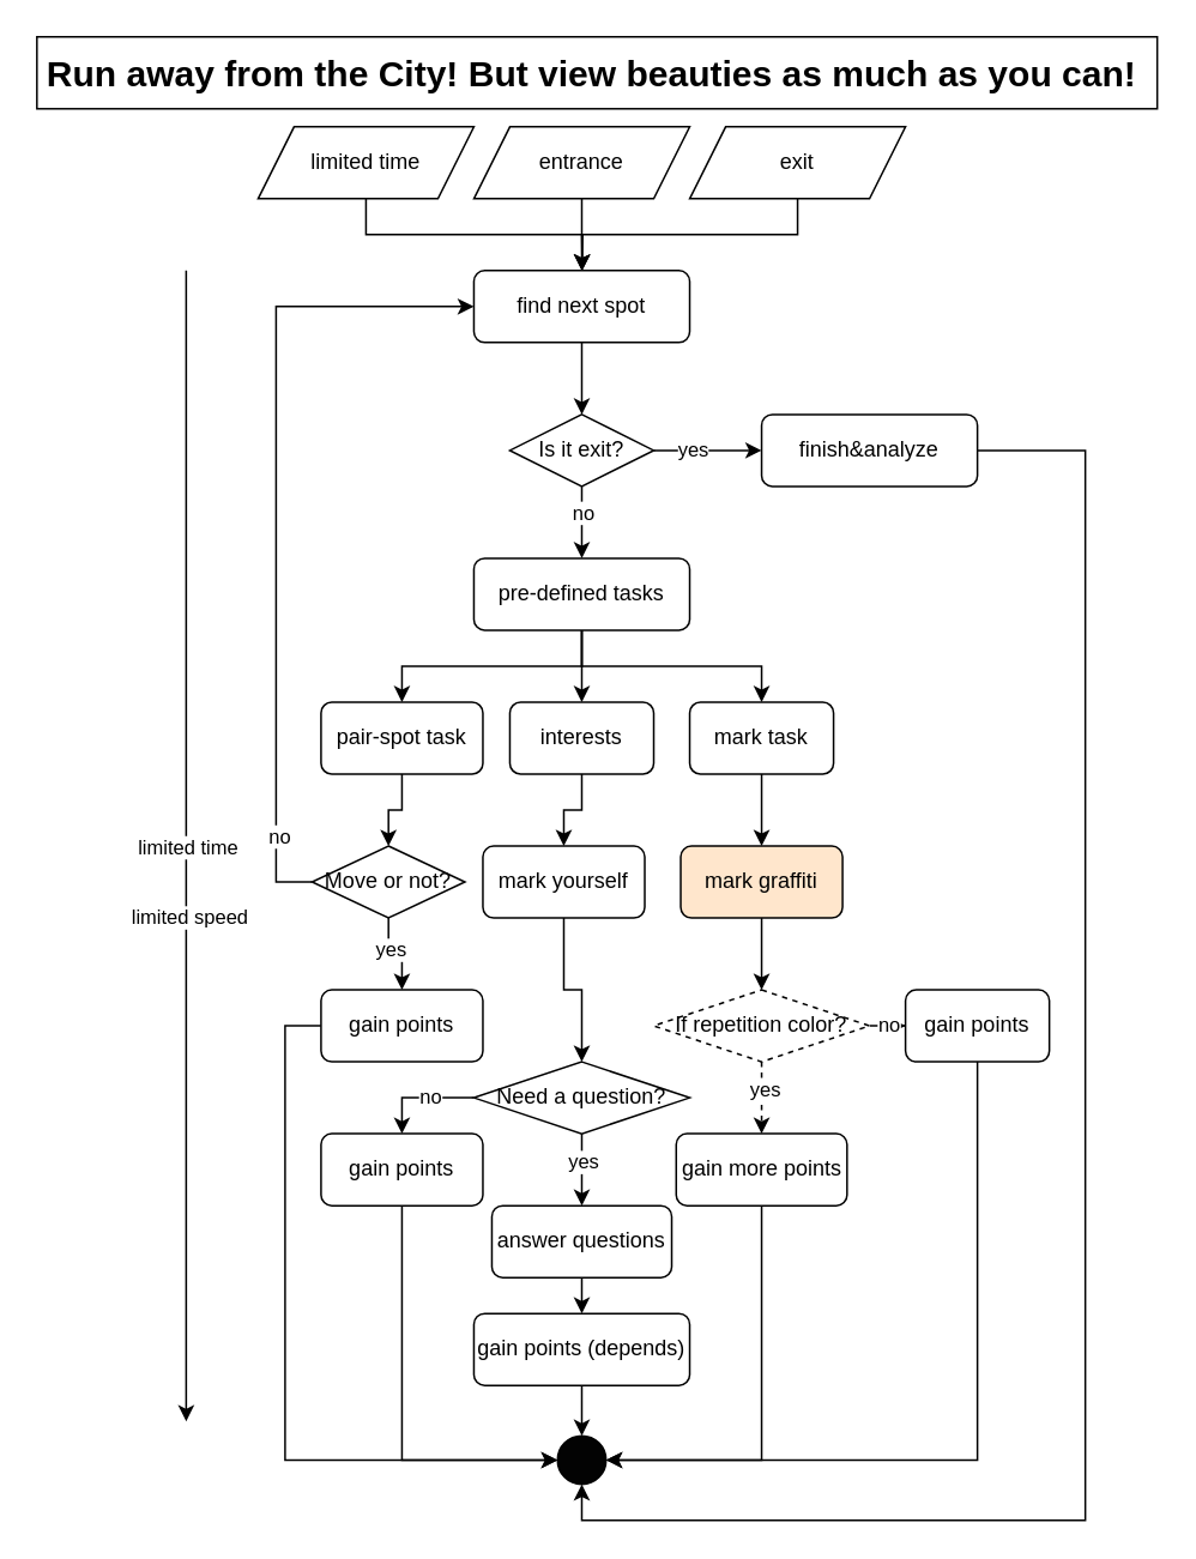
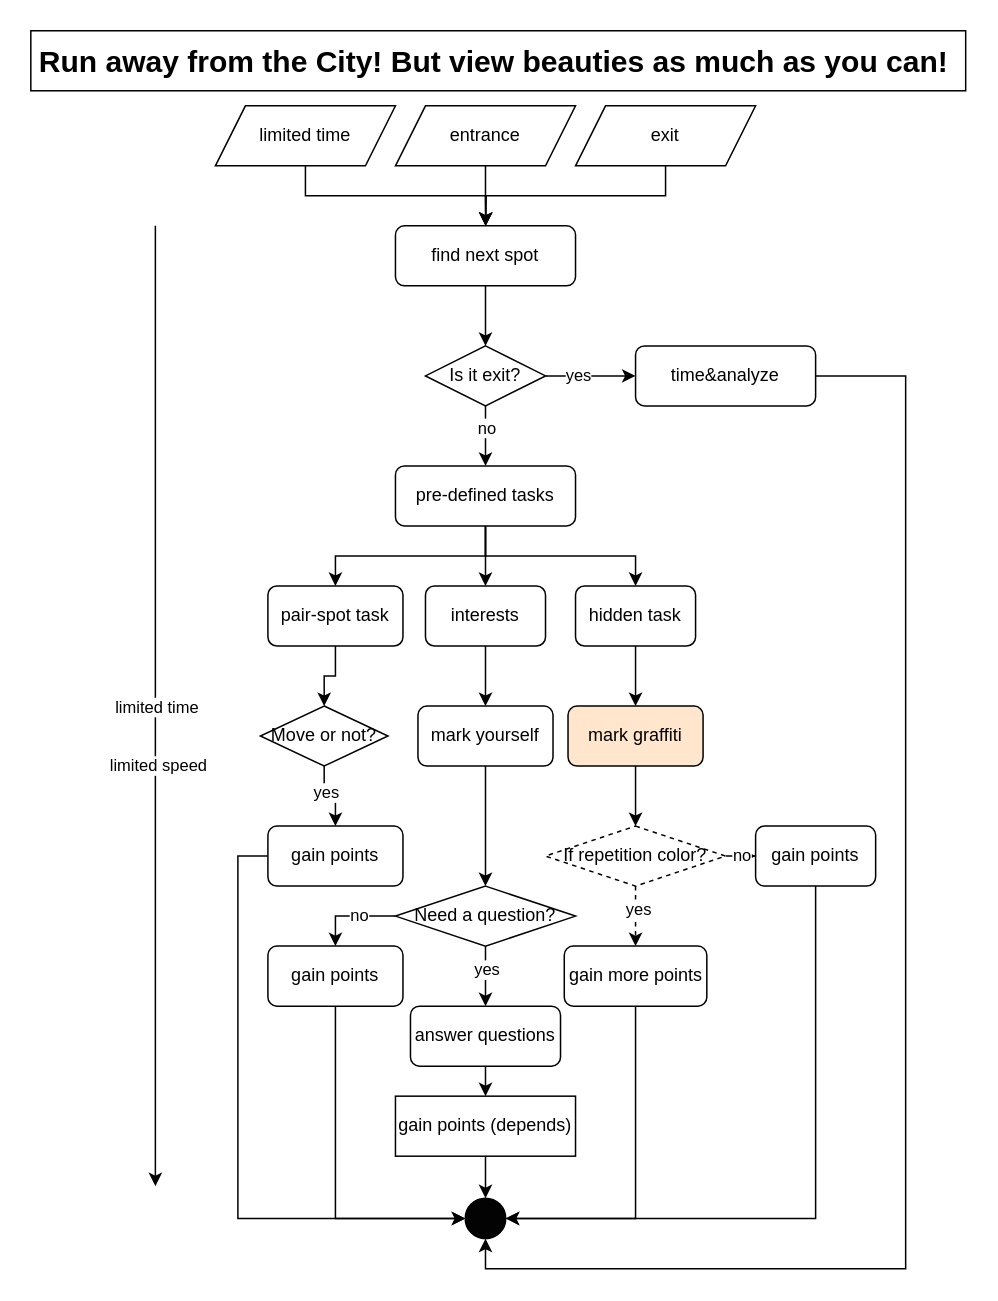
  <mxCell id="0" />
  <mxCell id="1" parent="0" />
  <mxCell id="2" style="edgeStyle=orthogonalEdgeStyle;rounded=0;orthogonalLoop=1;jettySize=auto;html=1;exitX=0.5;exitY=1;exitDx=0;exitDy=0;" parent="1" source="3" target="9" edge="1"><mxGeometry relative="1" as="geometry" /></mxCell>
  <mxCell id="3" value="limited time" style="shape=parallelogram;perimeter=parallelogramPerimeter;whiteSpace=wrap;html=1;fixedSize=1;" parent="1" vertex="1"><mxGeometry x="143" y="70" width="120" height="40" as="geometry" /></mxCell>
  <mxCell id="4" style="edgeStyle=orthogonalEdgeStyle;rounded=0;orthogonalLoop=1;jettySize=auto;html=1;exitX=0.5;exitY=1;exitDx=0;exitDy=0;" parent="1" source="5" edge="1"><mxGeometry relative="1" as="geometry"><mxPoint x="323.31" y="150" as="targetPoint" /></mxGeometry></mxCell>
  <mxCell id="5" value="entrance" style="shape=parallelogram;perimeter=parallelogramPerimeter;whiteSpace=wrap;html=1;fixedSize=1;" parent="1" vertex="1"><mxGeometry x="263" y="70" width="120" height="40" as="geometry" /></mxCell>
  <mxCell id="6" style="edgeStyle=orthogonalEdgeStyle;rounded=0;orthogonalLoop=1;jettySize=auto;html=1;exitX=0.5;exitY=1;exitDx=0;exitDy=0;" parent="1" source="7" edge="1"><mxGeometry relative="1" as="geometry"><mxPoint x="323" y="150" as="targetPoint" /></mxGeometry></mxCell>
  <mxCell id="7" value="exit" style="shape=parallelogram;perimeter=parallelogramPerimeter;whiteSpace=wrap;html=1;fixedSize=1;" parent="1" vertex="1"><mxGeometry x="383" y="70" width="120" height="40" as="geometry" /></mxCell>
  <mxCell id="8" style="edgeStyle=orthogonalEdgeStyle;rounded=0;orthogonalLoop=1;jettySize=auto;html=1;exitX=0.5;exitY=1;exitDx=0;exitDy=0;entryX=0.5;entryY=0;entryDx=0;entryDy=0;" parent="1" source="9" target="14" edge="1"><mxGeometry relative="1" as="geometry" /></mxCell>
  <mxCell id="9" value="find next spot" style="rounded=1;whiteSpace=wrap;html=1;" parent="1" vertex="1"><mxGeometry x="263" y="150" width="120" height="40" as="geometry" /></mxCell>
  <mxCell id="10" style="edgeStyle=orthogonalEdgeStyle;rounded=0;orthogonalLoop=1;jettySize=auto;html=1;exitX=1;exitY=0.5;exitDx=0;exitDy=0;entryX=0;entryY=0.5;entryDx=0;entryDy=0;" parent="1" source="14" target="16" edge="1"><mxGeometry relative="1" as="geometry" /></mxCell>
  <mxCell id="11" value="yes" style="edgeLabel;html=1;align=center;verticalAlign=middle;resizable=0;points=[];" parent="10" vertex="1" connectable="0"><mxGeometry x="-0.3" y="1" relative="1" as="geometry"><mxPoint as="offset" /></mxGeometry></mxCell>
  <mxCell id="12" style="edgeStyle=orthogonalEdgeStyle;rounded=0;orthogonalLoop=1;jettySize=auto;html=1;exitX=0.5;exitY=1;exitDx=0;exitDy=0;entryX=0.5;entryY=0;entryDx=0;entryDy=0;" parent="1" source="14" target="20" edge="1"><mxGeometry relative="1" as="geometry" /></mxCell>
  <mxCell id="13" value="no" style="edgeLabel;html=1;align=center;verticalAlign=middle;resizable=0;points=[];" parent="12" vertex="1" connectable="0"><mxGeometry x="-0.281" relative="1" as="geometry"><mxPoint as="offset" /></mxGeometry></mxCell>
  <mxCell id="14" value="Is it exit?" style="rhombus;whiteSpace=wrap;html=1;" parent="1" vertex="1"><mxGeometry x="283" y="230" width="80" height="40" as="geometry" /></mxCell>
  <mxCell id="15" style="edgeStyle=orthogonalEdgeStyle;rounded=0;orthogonalLoop=1;jettySize=auto;html=1;exitX=1;exitY=0.5;exitDx=0;exitDy=0;entryX=0.5;entryY=1;entryDx=0;entryDy=0;" parent="1" source="16" target="61" edge="1"><mxGeometry relative="1" as="geometry"><Array as="points"><mxPoint x="603" y="250" /><mxPoint x="603" y="845" /><mxPoint x="323" y="845" /></Array></mxGeometry></mxCell>
- <mxCell id="16" value="finish&amp;amp;analyze" style="rounded=1;whiteSpace=wrap;html=1;" parent="1" vertex="1"><mxGeometry x="423" y="230" width="120" height="40" as="geometry" /></mxCell>
+ <mxCell id="16" value="time&amp;amp;analyze" style="rounded=1;whiteSpace=wrap;html=1;" parent="1" vertex="1"><mxGeometry x="423" y="230" width="120" height="40" as="geometry" /></mxCell>
  <mxCell id="17" style="edgeStyle=orthogonalEdgeStyle;rounded=0;orthogonalLoop=1;jettySize=auto;html=1;exitX=0.5;exitY=1;exitDx=0;exitDy=0;entryX=0.5;entryY=0;entryDx=0;entryDy=0;" parent="1" source="20" target="31" edge="1"><mxGeometry relative="1" as="geometry" /></mxCell>
  <mxCell id="18" style="edgeStyle=orthogonalEdgeStyle;rounded=0;orthogonalLoop=1;jettySize=auto;html=1;entryX=0.5;entryY=0;entryDx=0;entryDy=0;" parent="1" source="20" target="24" edge="1"><mxGeometry relative="1" as="geometry" /></mxCell>
  <mxCell id="19" style="edgeStyle=orthogonalEdgeStyle;rounded=0;orthogonalLoop=1;jettySize=auto;html=1;entryX=0.5;entryY=0;entryDx=0;entryDy=0;" parent="1" source="20" target="22" edge="1"><mxGeometry relative="1" as="geometry" /></mxCell>
  <mxCell id="20" value="pre-defined tasks" style="rounded=1;whiteSpace=wrap;html=1;" parent="1" vertex="1"><mxGeometry x="263" y="310" width="120" height="40" as="geometry" /></mxCell>
  <mxCell id="21" style="edgeStyle=orthogonalEdgeStyle;rounded=0;orthogonalLoop=1;jettySize=auto;html=1;entryX=0.5;entryY=0;entryDx=0;entryDy=0;" parent="1" source="22" target="49" edge="1"><mxGeometry relative="1" as="geometry" /></mxCell>
- <mxCell id="22" value="mark task" style="rounded=1;whiteSpace=wrap;html=1;" parent="1" vertex="1"><mxGeometry x="383" y="390" width="80" height="40" as="geometry" /></mxCell>
+ <mxCell id="22" value="hidden task" style="rounded=1;whiteSpace=wrap;html=1;" parent="1" vertex="1"><mxGeometry x="383" y="390" width="80" height="40" as="geometry" /></mxCell>
  <mxCell id="23" style="edgeStyle=orthogonalEdgeStyle;rounded=0;orthogonalLoop=1;jettySize=auto;html=1;exitX=0.5;exitY=1;exitDx=0;exitDy=0;entryX=0.5;entryY=0;entryDx=0;entryDy=0;" parent="1" source="24" target="35" edge="1"><mxGeometry relative="1" as="geometry" /></mxCell>
  <mxCell id="24" value="interests" style="rounded=1;whiteSpace=wrap;html=1;glass=0;" parent="1" vertex="1"><mxGeometry x="283" y="390" width="80" height="40" as="geometry" /></mxCell>
  <mxCell id="25" style="edgeStyle=orthogonalEdgeStyle;rounded=0;orthogonalLoop=1;jettySize=auto;html=1;exitX=0.5;exitY=1;exitDx=0;exitDy=0;entryX=0.5;entryY=0;entryDx=0;entryDy=0;" parent="1" source="29" target="33" edge="1"><mxGeometry relative="1" as="geometry" /></mxCell>
  <mxCell id="26" value="yes" style="edgeLabel;html=1;align=center;verticalAlign=middle;resizable=0;points=[];" parent="25" vertex="1" connectable="0"><mxGeometry x="-0.292" y="1" relative="1" as="geometry"><mxPoint as="offset" /></mxGeometry></mxCell>
- <mxCell id="27" style="edgeStyle=orthogonalEdgeStyle;rounded=0;orthogonalLoop=1;jettySize=auto;html=1;exitX=0;exitY=0.5;exitDx=0;exitDy=0;entryX=0;entryY=0.5;entryDx=0;entryDy=0;" parent="1" source="29" target="9" edge="1"><mxGeometry relative="1" as="geometry" /></mxCell>
- <mxCell id="28" value="no" style="edgeLabel;html=1;align=center;verticalAlign=middle;resizable=0;points=[];" parent="27" vertex="1" connectable="0"><mxGeometry x="-0.795" y="-1" relative="1" as="geometry"><mxPoint as="offset" /></mxGeometry></mxCell>
  <mxCell id="29" value="Move or not?" style="rhombus;whiteSpace=wrap;html=1;" parent="1" vertex="1"><mxGeometry x="173" y="470" width="85" height="40" as="geometry" /></mxCell>
  <mxCell id="30" style="edgeStyle=orthogonalEdgeStyle;rounded=0;orthogonalLoop=1;jettySize=auto;html=1;exitX=0.5;exitY=1;exitDx=0;exitDy=0;entryX=0.5;entryY=0;entryDx=0;entryDy=0;" parent="1" source="31" target="29" edge="1"><mxGeometry relative="1" as="geometry" /></mxCell>
  <mxCell id="31" value="pair-spot task" style="rounded=1;whiteSpace=wrap;html=1;" parent="1" vertex="1"><mxGeometry x="178" y="390" width="90" height="40" as="geometry" /></mxCell>
  <mxCell id="32" style="edgeStyle=orthogonalEdgeStyle;rounded=0;orthogonalLoop=1;jettySize=auto;html=1;exitX=0;exitY=0.5;exitDx=0;exitDy=0;entryX=0;entryY=0.5;entryDx=0;entryDy=0;" parent="1" source="33" target="61" edge="1"><mxGeometry relative="1" as="geometry" /></mxCell>
  <mxCell id="33" value="gain points" style="rounded=1;whiteSpace=wrap;html=1;" parent="1" vertex="1"><mxGeometry x="178" y="550" width="90" height="40" as="geometry" /></mxCell>
  <mxCell id="34" style="edgeStyle=orthogonalEdgeStyle;rounded=0;orthogonalLoop=1;jettySize=auto;html=1;entryX=0.5;entryY=0;entryDx=0;entryDy=0;" parent="1" source="35" target="43" edge="1"><mxGeometry relative="1" as="geometry" /></mxCell>
- <mxCell id="35" value="mark yourself" style="rounded=1;whiteSpace=wrap;html=1;" parent="1" vertex="1"><mxGeometry x="268" y="470" width="90" height="40" as="geometry" /></mxCell>
+ <mxCell id="35" value="mark yourself" style="rounded=1;whiteSpace=wrap;html=1;" parent="1" vertex="1"><mxGeometry x="278" y="470" width="90" height="40" as="geometry" /></mxCell>
  <mxCell id="36" value="" style="endArrow=classic;html=1;rounded=0;" parent="1" edge="1"><mxGeometry relative="1" as="geometry"><mxPoint x="103" y="150" as="sourcePoint" /><mxPoint x="103" y="790" as="targetPoint" /></mxGeometry></mxCell>
  <mxCell id="37" value="limited time" style="edgeLabel;resizable=0;html=1;align=center;verticalAlign=middle;" parent="36" connectable="0" vertex="1"><mxGeometry relative="1" as="geometry" /></mxCell>
  <mxCell id="38" value="limited speed" style="edgeLabel;html=1;align=center;verticalAlign=middle;resizable=0;points=[];" parent="36" vertex="1" connectable="0"><mxGeometry x="0.121" y="1" relative="1" as="geometry"><mxPoint as="offset" /></mxGeometry></mxCell>
  <mxCell id="39" style="edgeStyle=orthogonalEdgeStyle;rounded=0;orthogonalLoop=1;jettySize=auto;html=1;exitX=0;exitY=0.5;exitDx=0;exitDy=0;entryX=0.5;entryY=0;entryDx=0;entryDy=0;" parent="1" source="43" target="56" edge="1"><mxGeometry relative="1" as="geometry" /></mxCell>
  <mxCell id="40" value="no" style="edgeLabel;html=1;align=center;verticalAlign=middle;resizable=0;points=[];" parent="39" vertex="1" connectable="0"><mxGeometry x="-0.175" y="-1" relative="1" as="geometry"><mxPoint as="offset" /></mxGeometry></mxCell>
  <mxCell id="41" style="edgeStyle=orthogonalEdgeStyle;rounded=0;orthogonalLoop=1;jettySize=auto;html=1;exitX=0.5;exitY=1;exitDx=0;exitDy=0;entryX=0.5;entryY=0;entryDx=0;entryDy=0;" parent="1" source="43" target="45" edge="1"><mxGeometry relative="1" as="geometry" /></mxCell>
  <mxCell id="42" value="yes" style="edgeLabel;html=1;align=center;verticalAlign=middle;resizable=0;points=[];" parent="41" vertex="1" connectable="0"><mxGeometry x="-0.246" relative="1" as="geometry"><mxPoint as="offset" /></mxGeometry></mxCell>
  <mxCell id="43" value="Need a question?" style="rhombus;whiteSpace=wrap;html=1;" parent="1" vertex="1"><mxGeometry x="263" y="590" width="120" height="40" as="geometry" /></mxCell>
  <mxCell id="44" style="edgeStyle=orthogonalEdgeStyle;rounded=0;orthogonalLoop=1;jettySize=auto;html=1;exitX=0.5;exitY=1;exitDx=0;exitDy=0;entryX=0.5;entryY=0;entryDx=0;entryDy=0;" parent="1" source="45" target="47" edge="1"><mxGeometry relative="1" as="geometry" /></mxCell>
  <mxCell id="45" value="answer questions" style="rounded=1;whiteSpace=wrap;html=1;" parent="1" vertex="1"><mxGeometry x="273" y="670" width="100" height="40" as="geometry" /></mxCell>
  <mxCell id="46" style="edgeStyle=orthogonalEdgeStyle;rounded=0;orthogonalLoop=1;jettySize=auto;html=1;entryX=0.5;entryY=0;entryDx=0;entryDy=0;" parent="1" source="47" target="61" edge="1"><mxGeometry relative="1" as="geometry" /></mxCell>
- <mxCell id="47" value="gain points (depends)" style="rounded=1;whiteSpace=wrap;html=1;" parent="1" vertex="1"><mxGeometry x="263" y="730" width="120" height="40" as="geometry" /></mxCell>
+ <mxCell id="47" value="gain points (depends)" style="whiteSpace=wrap;html=1;rounded=0;" parent="1" vertex="1"><mxGeometry x="263" y="730" width="120" height="40" as="geometry" /></mxCell>
  <mxCell id="48" style="edgeStyle=orthogonalEdgeStyle;rounded=0;orthogonalLoop=1;jettySize=auto;html=1;entryX=0.5;entryY=0;entryDx=0;entryDy=0;" parent="1" source="49" target="54" edge="1"><mxGeometry relative="1" as="geometry" /></mxCell>
  <mxCell id="49" value="mark graffiti" style="rounded=1;whiteSpace=wrap;html=1;fillColor=#ffe6cc;" parent="1" vertex="1"><mxGeometry x="378" y="470" width="90" height="40" as="geometry" /></mxCell>
  <mxCell id="50" style="edgeStyle=orthogonalEdgeStyle;rounded=0;orthogonalLoop=1;jettySize=auto;html=1;exitX=0.5;exitY=1;exitDx=0;exitDy=0;entryX=0.5;entryY=0;entryDx=0;entryDy=0;dashed=1;" parent="1" source="54" target="58" edge="1"><mxGeometry relative="1" as="geometry" /></mxCell>
  <mxCell id="51" value="yes" style="edgeLabel;html=1;align=center;verticalAlign=middle;resizable=0;points=[];" parent="50" vertex="1" connectable="0"><mxGeometry x="-0.246" y="1" relative="1" as="geometry"><mxPoint as="offset" /></mxGeometry></mxCell>
  <mxCell id="52" style="edgeStyle=orthogonalEdgeStyle;rounded=0;orthogonalLoop=1;jettySize=auto;html=1;" parent="1" source="54" target="60" edge="1"><mxGeometry relative="1" as="geometry" /></mxCell>
  <mxCell id="53" value="no" style="edgeLabel;html=1;align=center;verticalAlign=middle;resizable=0;points=[];" parent="52" vertex="1" connectable="0"><mxGeometry x="0.682" y="1" relative="1" as="geometry"><mxPoint as="offset" /></mxGeometry></mxCell>
  <mxCell id="54" value="If&amp;nbsp;repetition color?" style="rhombus;whiteSpace=wrap;html=1;dashed=1;" parent="1" vertex="1"><mxGeometry x="363" y="550" width="120" height="40" as="geometry" /></mxCell>
  <mxCell id="55" style="edgeStyle=orthogonalEdgeStyle;rounded=0;orthogonalLoop=1;jettySize=auto;html=1;entryX=0;entryY=0.5;entryDx=0;entryDy=0;" parent="1" source="56" target="61" edge="1"><mxGeometry relative="1" as="geometry"><Array as="points"><mxPoint x="223" y="811" /></Array></mxGeometry></mxCell>
  <mxCell id="56" value="gain points" style="rounded=1;whiteSpace=wrap;html=1;" parent="1" vertex="1"><mxGeometry x="178" y="630" width="90" height="40" as="geometry" /></mxCell>
  <mxCell id="57" style="edgeStyle=orthogonalEdgeStyle;rounded=0;orthogonalLoop=1;jettySize=auto;html=1;entryX=1;entryY=0.5;entryDx=0;entryDy=0;" parent="1" source="58" target="61" edge="1"><mxGeometry relative="1" as="geometry"><Array as="points"><mxPoint x="423" y="812" /></Array></mxGeometry></mxCell>
  <mxCell id="58" value="gain more points" style="rounded=1;whiteSpace=wrap;html=1;" parent="1" vertex="1"><mxGeometry x="375.5" y="630" width="95" height="40" as="geometry" /></mxCell>
  <mxCell id="59" style="edgeStyle=orthogonalEdgeStyle;rounded=0;orthogonalLoop=1;jettySize=auto;html=1;entryX=1;entryY=0.5;entryDx=0;entryDy=0;" parent="1" source="60" target="61" edge="1"><mxGeometry relative="1" as="geometry"><Array as="points"><mxPoint x="543" y="812" /></Array></mxGeometry></mxCell>
  <mxCell id="60" value="gain points" style="rounded=1;whiteSpace=wrap;html=1;" parent="1" vertex="1"><mxGeometry x="503" y="550" width="80" height="40" as="geometry" /></mxCell>
  <mxCell id="61" value="" style="ellipse;whiteSpace=wrap;html=1;aspect=fixed;fillColor=#030303;gradientColor=none;gradientDirection=east;" parent="1" vertex="1"><mxGeometry x="309.5" y="798" width="27" height="27" as="geometry" /></mxCell>
  <mxCell id="62" value="Run away from the City! But view beauties as much as you can!&amp;nbsp;" style="rounded=0;whiteSpace=wrap;html=1;fontStyle=1;fontSize=20;" parent="1" vertex="1"><mxGeometry x="20" y="20" width="623" height="40" as="geometry" /></mxCell>
